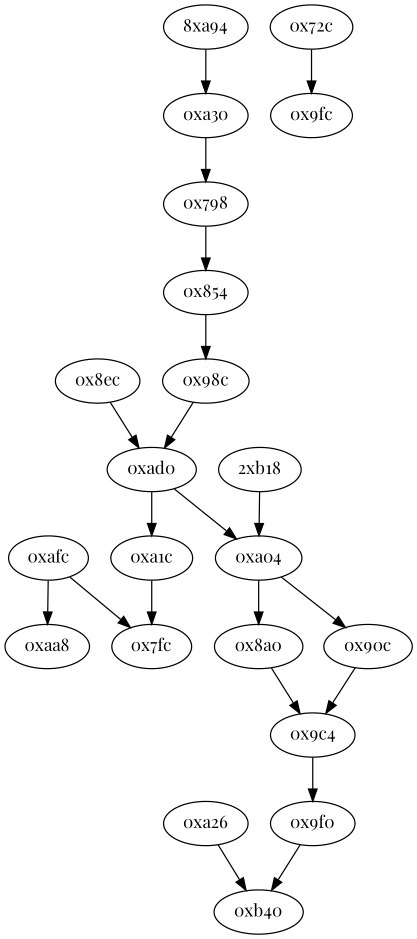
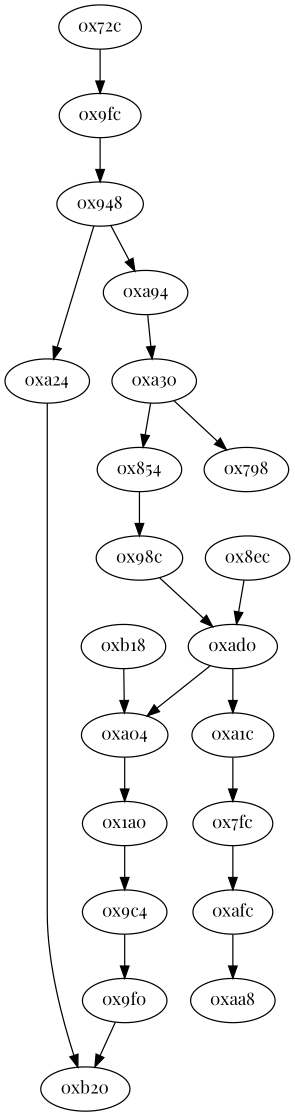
  strict digraph {
    fontname="Playfair Display"
    node [fontname="Playfair Display" opcode="[u'ldr', u'b']"]
    edge [fontname="Playfair Display"]
    "0xa04" [opcode="[u'ldr', u'ldr', u'ldr', u'cmp', u'mov', u'b']"]
-   "0x8a0" [opcode="[u'ldr', u'ldr', u'bl', u'ldr', u'b']"]
-   "0x90c" [opcode="[u'ldr', u'mov', u'bl', u'ldr', u'b']"]
+   "0x8a0" [opcode="[u'ldr', u'ldr', u'bl', u'ldr', u'b']" label="0x1a0"]
    "0x9c4" [opcode="[u'ldr', u'ldr', u'b']"]
    "0x9f0" [opcode="[u'mov', u'mov', u'b']"]
    "0x7fc" [opcode="[u'ldr', u'ldr', u'bl', u'str', u'ldr', u'b']"]
    "0xafc" [opcode="[u'ldr', u'cmp', u'mov', u'mov', u'strb', u'ldr', u'b']"]
    "0xaa8" [opcode="[u'ldrb', u'ldr', u'ldr', u'b']"]
    "0xa1c"
    "0xad0" [opcode="[u'ldr', u'str', u'ldr', u'ldr', u'ldr', u'add', u'cmp', u'mov', u'mov', u'str', u'b']"]
    "0x8ec"
-   "0xa24" [opcode="[u'mov', u'mov', u'b']" label="0xa26"]
-   "0xa94" [opcode="[u'sub', u'str', u'ldr', u'ldr', u'b']" label="8xa94"]
-   "0xb40" [opcode="[u'ldr', u'ldr', u'ldr', u'ldr', u'sub', u'mov', u'sub', u'pop']"]
+   "0x948" [opcode="[u'ldr', u'cmp', u'mov', u'mov', u'strb', u'ldr', u'b']"]
+   "0xa24" [opcode="[u'mov', u'mov', u'b']"]
+   "0xa94" [opcode="[u'sub', u'str', u'ldr', u'ldr', u'b']"]
+   "0xb40" [opcode="[u'ldr', u'ldr', u'ldr', u'ldr', u'sub', u'mov', u'sub', u'pop']" label="0xb20"]
    "0xa30" [opcode="[u'sub', u'str', u'str', u'mov', u'mov', u'mov', u'bl', u'mov', u'ldr', u'b']"]
    "0x798" [opcode="[u'ldr', u'mov', u'mov', u'ldr', u'ldr']"]
-   "0xb18" [opcode="[u'mov', u'mov', u'str', u'b']" label="2xb18"]
+   "0xb18" [opcode="[u'mov', u'mov', u'str', u'b']"]
    "0x72c" [opcode="[u'push', u'add', u'sub', u'str', u'ldr', u'mov', u'ldr', u'ldr', u'str', u'ldr', u'ldr', u'ldr', u'ldr', u'ldr', u'ldr', u'add', u'ldr', u'add', u'str', u'str', u'str', u'b']"]
    "0x9fc"
    "0x854" [opcode="[u'ldr', u'ldrb', u'str', u'ldr', u'b']"]
    "0x98c" [opcode="[u'mov']"]
    "0xa04" -> "0x8a0"
-   "0xa04" -> "0x90c"
    "0x8a0" -> "0x9c4"
-   "0x90c" -> "0x9c4"
    "0x9c4" -> "0x9f0"
    "0x9f0" -> "0xb40"
-   "0xafc" -> "0x7fc"
+   "0x7fc" -> "0xafc"
    "0xafc" -> "0xaa8"
    "0xa1c" -> "0x7fc"
    "0xad0" -> "0xa04"
    "0xad0" -> "0xa1c"
    "0x8ec" -> "0xad0"
+   "0x948" -> "0xa24"
+   "0x948" -> "0xa94"
    "0xa24" -> "0xb40"
    "0xa94" -> "0xa30"
    "0xa30" -> "0x798"
-   "0x798" -> "0x854"
+   "0xa30" -> "0x854"
    "0xb18" -> "0xa04"
    "0x72c" -> "0x9fc"
+   "0x9fc" -> "0x948"
    "0x854" -> "0x98c"
    "0x98c" -> "0xad0"
  }
